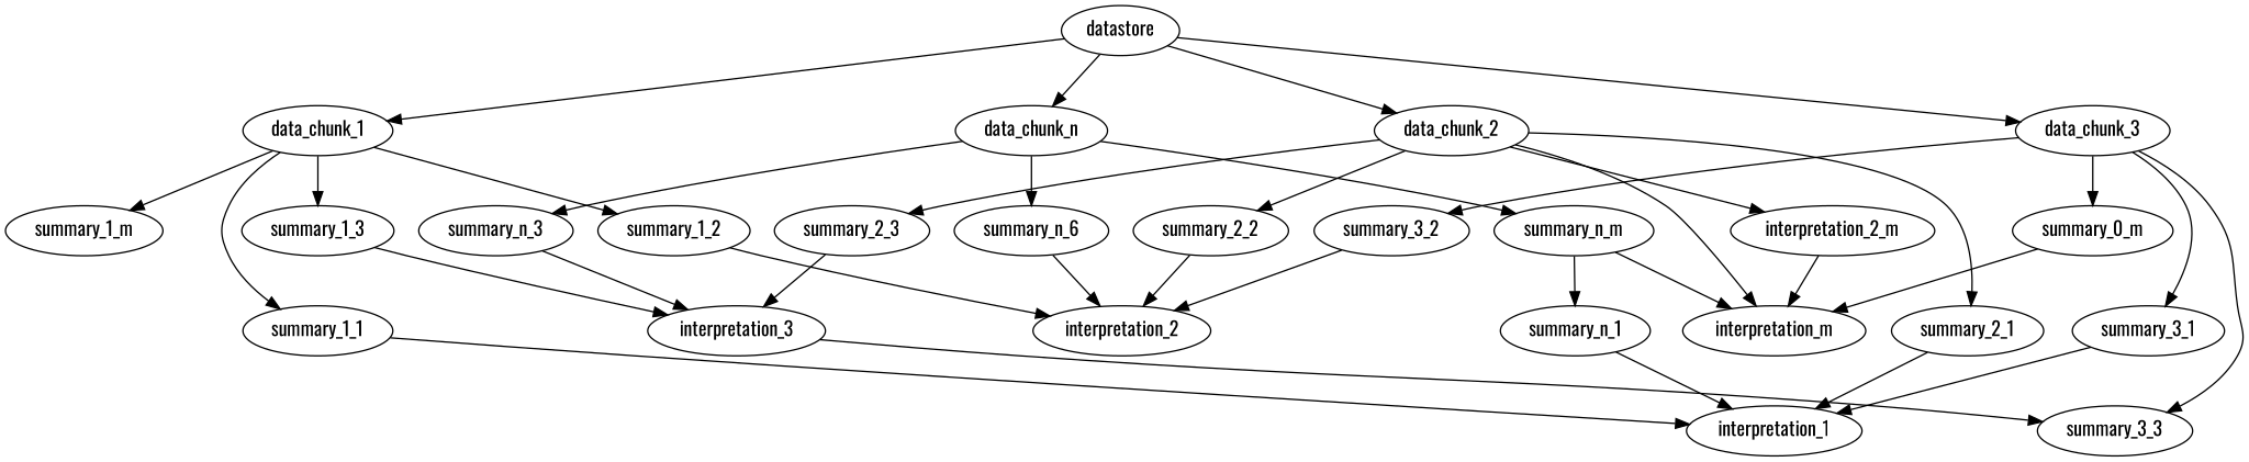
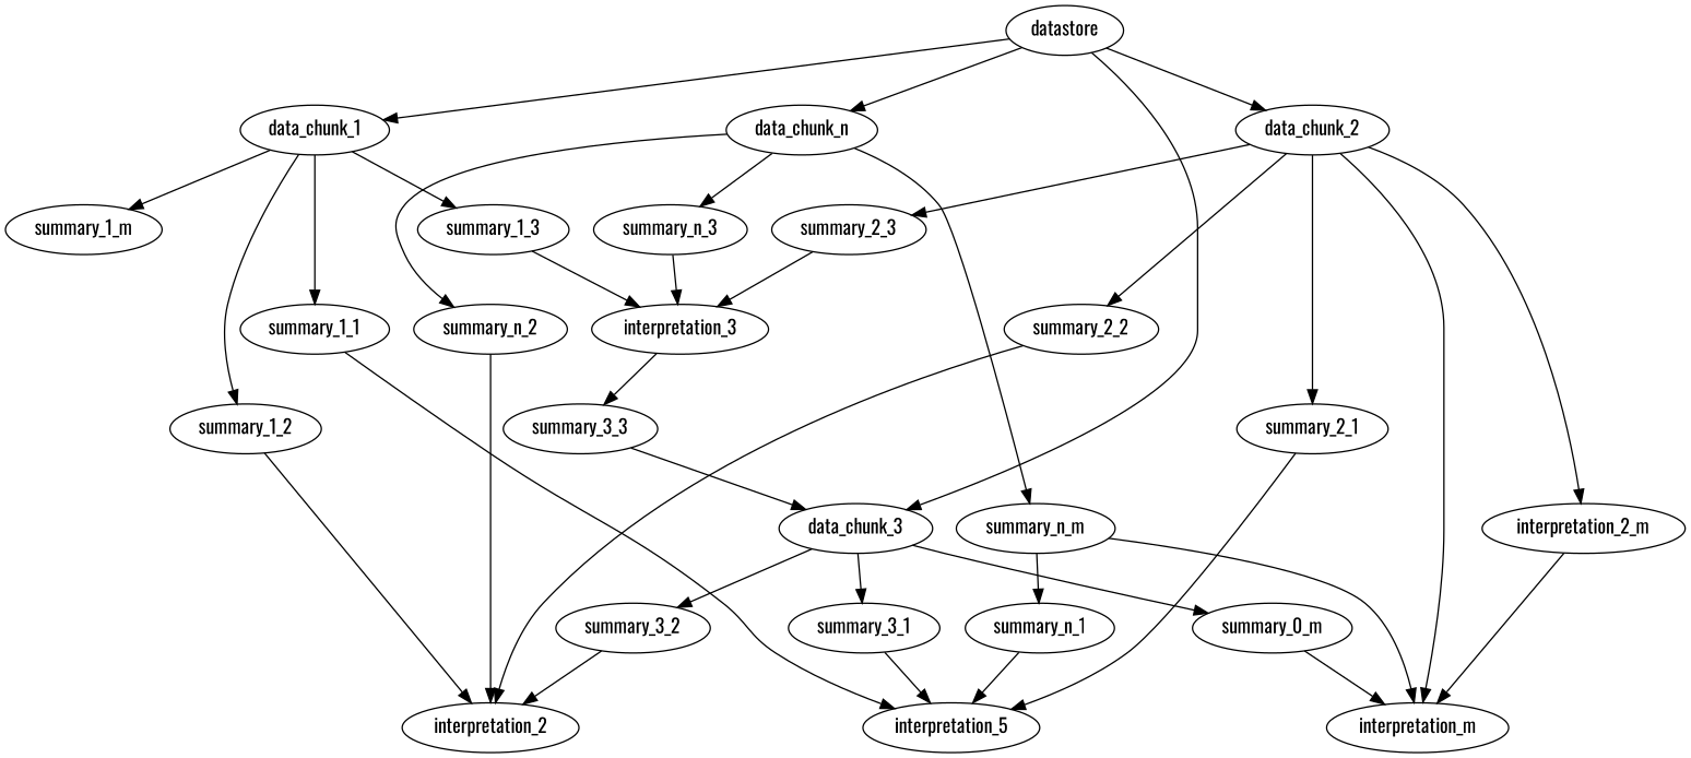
  digraph {
    fontname=Oswald
    node [fontname=Oswald]
    edge [fontname=Oswald]
    datastore
    data_chunk_1
    data_chunk_2
    data_chunk_3
    data_chunk_n
    summary_1_1
    summary_1_2
    summary_1_3
    summary_1_m
    summary_2_1
    summary_2_2
    summary_2_3
    n13 [label=interpretation_2_m]
    interpretation_m
    summary_3_1
    summary_3_2
    summary_3_3
    n18 [label=summary_0_m]
-   summary_n_2 [label=summary_n_6]
+   summary_n_2
    summary_n_3
    summary_n_m
-   interpretation_1
+   interpretation_1 [label=interpretation_5]
    interpretation_2
    interpretation_3
    summary_n_1
    datastore -> data_chunk_1
    datastore -> data_chunk_2
    datastore -> data_chunk_3
    datastore -> data_chunk_n
    data_chunk_1 -> summary_1_1
    data_chunk_1 -> summary_1_2
    data_chunk_1 -> summary_1_3
    data_chunk_1 -> summary_1_m
    data_chunk_2 -> summary_2_1
    data_chunk_2 -> summary_2_2
    data_chunk_2 -> summary_2_3
    data_chunk_2 -> n13
    data_chunk_2 -> interpretation_m
    data_chunk_3 -> summary_3_1
    data_chunk_3 -> summary_3_2
-   data_chunk_3 -> summary_3_3
+   summary_3_3 -> data_chunk_3
    data_chunk_3 -> n18
    data_chunk_n -> summary_n_2
    data_chunk_n -> summary_n_3
    data_chunk_n -> summary_n_m
    summary_1_1 -> interpretation_1
    summary_1_2 -> interpretation_2
    summary_1_3 -> interpretation_3
    summary_2_1 -> interpretation_1
    summary_2_2 -> interpretation_2
    summary_2_3 -> interpretation_3
    n13 -> interpretation_m
    summary_3_1 -> interpretation_1
    summary_3_2 -> interpretation_2
    n18 -> interpretation_m
    summary_n_2 -> interpretation_2
    summary_n_3 -> interpretation_3
    summary_n_m -> interpretation_m
    summary_n_m -> summary_n_1
    interpretation_3 -> summary_3_3
    summary_n_1 -> interpretation_1
  }
